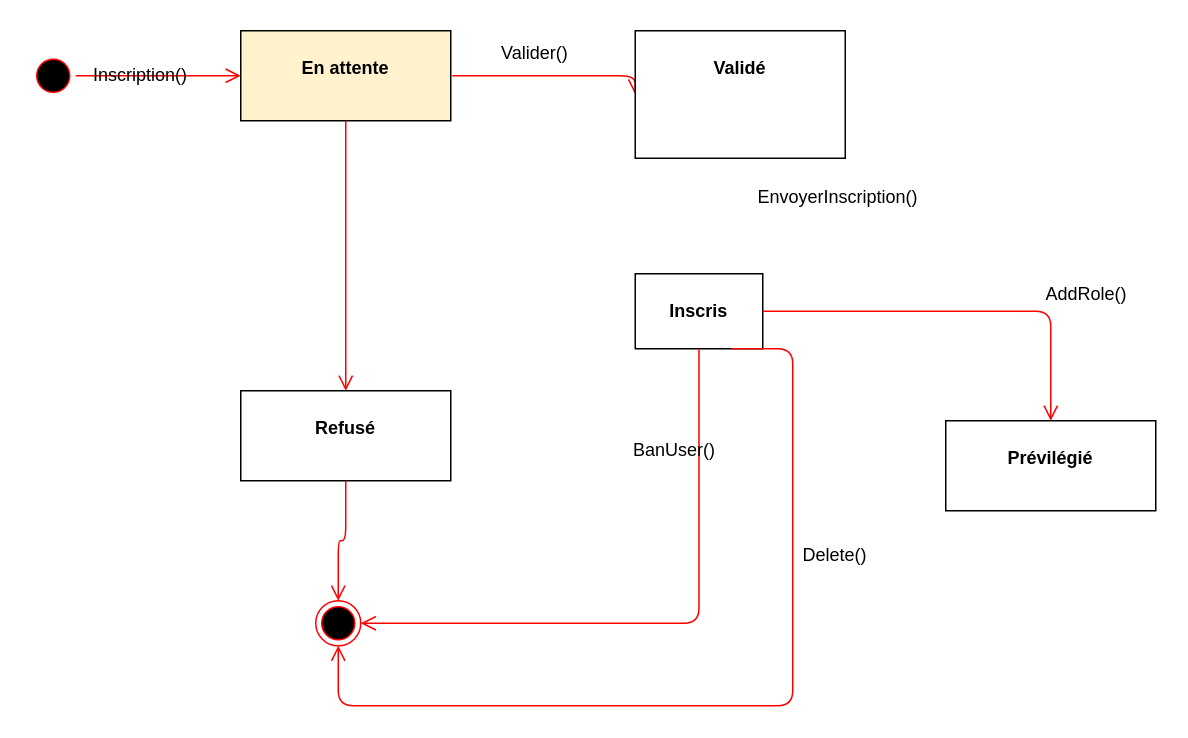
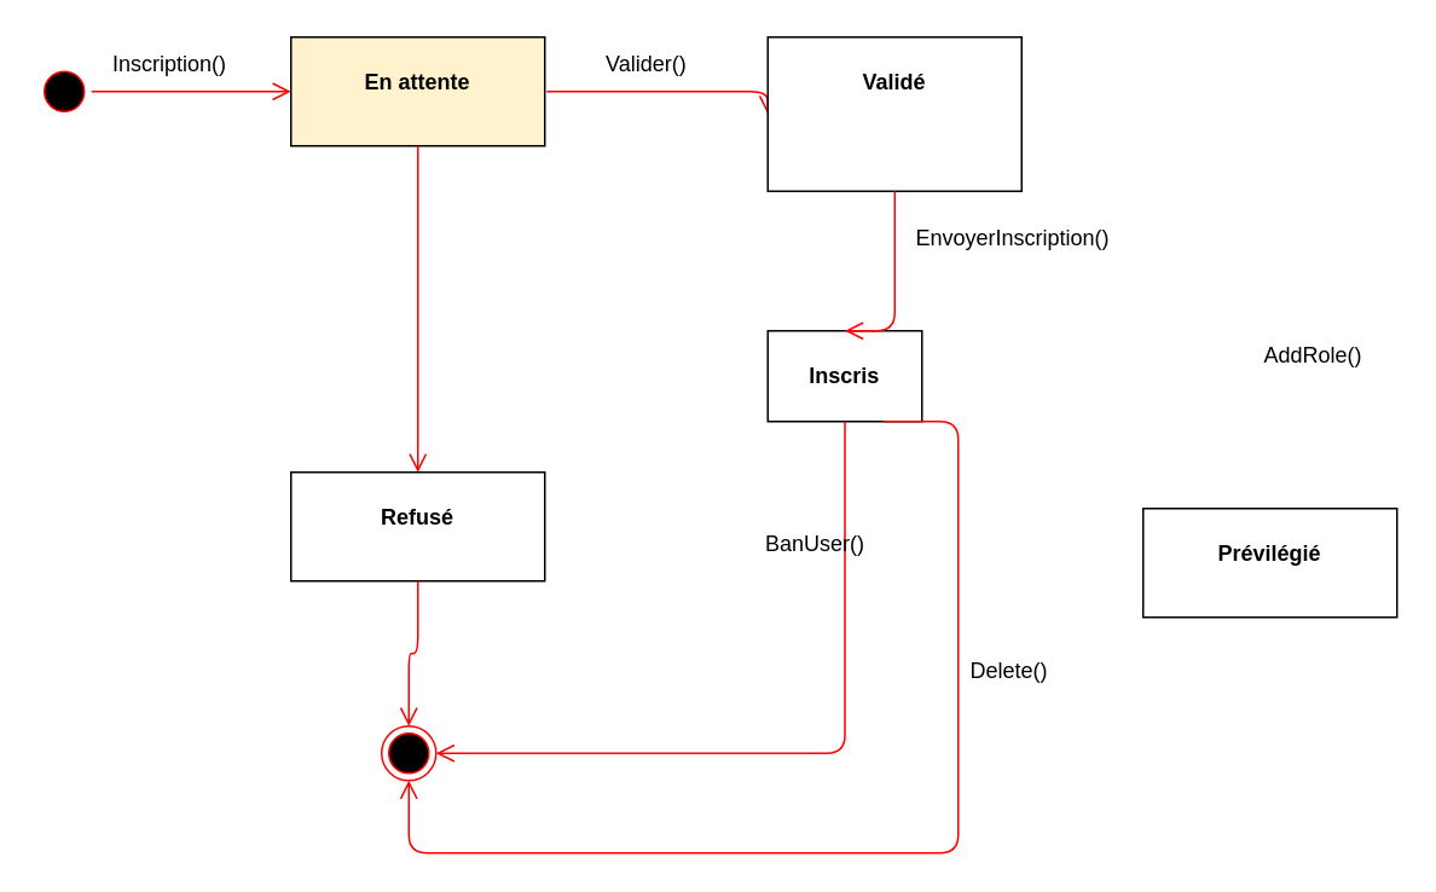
  <mxCell id="0" />
  <mxCell id="1" parent="0" />
  <mxCell id="2" value="" style="ellipse;html=1;shape=startState;fillColor=#000000;strokeColor=#ff0000;" vertex="1" parent="1"><mxGeometry x="20" y="35" width="30" height="30" as="geometry" /></mxCell>
  <mxCell id="3" value="" style="edgeStyle=orthogonalEdgeStyle;html=1;verticalAlign=bottom;endArrow=open;endSize=8;strokeColor=#ff0000;entryX=0;entryY=0.5;entryDx=0;entryDy=0;" edge="1" source="2" parent="1" target="4"><mxGeometry relative="1" as="geometry"><mxPoint x="160" y="-25" as="targetPoint" /></mxGeometry></mxCell>
  <mxCell id="4" value="&lt;p style=&quot;margin: 0px ; margin-top: 4px ; text-align: center&quot;&gt;&lt;br&gt;&lt;b&gt;En attente&lt;/b&gt;&lt;/p&gt;" style="verticalAlign=top;align=left;overflow=fill;fontSize=12;fontFamily=Helvetica;html=1;fillColor=#fff2cc;" vertex="1" parent="1"><mxGeometry x="160" y="20" width="140" height="60" as="geometry" /></mxCell>
  <mxCell id="5" value="" style="edgeStyle=orthogonalEdgeStyle;html=1;verticalAlign=bottom;endArrow=open;endSize=8;strokeColor=#ff0000;entryX=0;entryY=0.5;entryDx=0;entryDy=0;" edge="1" parent="1" target="6"><mxGeometry relative="1" as="geometry"><mxPoint x="420" y="-15" as="targetPoint" /><mxPoint x="301" y="50" as="sourcePoint" /><Array as="points"><mxPoint x="301" y="50" /></Array></mxGeometry></mxCell>
  <mxCell id="6" value="&lt;p style=&quot;margin: 0px ; margin-top: 4px ; text-align: center&quot;&gt;&lt;br&gt;&lt;b&gt;Validé&lt;/b&gt;&lt;/p&gt;" style="verticalAlign=top;align=left;overflow=fill;fontSize=12;fontFamily=Helvetica;html=1;" vertex="1" parent="1"><mxGeometry x="423" y="20" width="140" height="85" as="geometry" /></mxCell>
- <mxCell id="7" value="Inscription()" style="text;html=1;resizable=0;points=[];autosize=1;align=left;verticalAlign=top;spacingTop=-4;" vertex="1" parent="1"><mxGeometry x="60" y="40" width="80" height="20" as="geometry" /></mxCell>
+ <mxCell id="7" value="Inscription()" style="text;html=1;resizable=0;points=[];autosize=1;align=left;verticalAlign=top;spacingTop=-4;" vertex="1" parent="1"><mxGeometry x="60" y="25" width="80" height="20" as="geometry" /></mxCell>
  <mxCell id="8" value="" style="edgeStyle=orthogonalEdgeStyle;html=1;verticalAlign=bottom;endArrow=open;endSize=8;strokeColor=#ff0000;exitX=0.5;exitY=1;exitDx=0;exitDy=0;" edge="1" parent="1" source="4"><mxGeometry relative="1" as="geometry"><mxPoint x="230" y="260" as="targetPoint" /><mxPoint x="240" y="290" as="sourcePoint" /><Array as="points"><mxPoint x="230" y="120" /><mxPoint x="230" y="120" /></Array></mxGeometry></mxCell>
  <mxCell id="9" value="&lt;p style=&quot;margin: 0px ; margin-top: 4px ; text-align: center&quot;&gt;&lt;br&gt;&lt;b&gt;Refusé&lt;/b&gt;&lt;/p&gt;" style="verticalAlign=top;align=left;overflow=fill;fontSize=12;fontFamily=Helvetica;html=1;" vertex="1" parent="1"><mxGeometry x="160" y="260" width="140" height="60" as="geometry" /></mxCell>
  <mxCell id="10" value="" style="ellipse;html=1;shape=endState;fillColor=#000000;strokeColor=#ff0000;" vertex="1" parent="1"><mxGeometry x="210" y="400" width="30" height="30" as="geometry" /></mxCell>
  <mxCell id="11" value="" style="edgeStyle=orthogonalEdgeStyle;html=1;verticalAlign=bottom;endArrow=open;endSize=8;strokeColor=#ff0000;entryX=0.5;entryY=0;entryDx=0;entryDy=0;exitX=0.5;exitY=1;exitDx=0;exitDy=0;" edge="1" parent="1" source="9" target="10"><mxGeometry relative="1" as="geometry"><mxPoint x="312" y="359.5" as="targetPoint" /><mxPoint x="190" y="359.5" as="sourcePoint" /><Array as="points"><mxPoint x="230" y="360" /><mxPoint x="225" y="360" /></Array></mxGeometry></mxCell>
  <mxCell id="12" value="&lt;p style=&quot;margin: 0px ; margin-top: 4px ; text-align: center&quot;&gt;&lt;br&gt;&lt;b&gt;Inscris&lt;/b&gt;&lt;/p&gt;" style="verticalAlign=top;align=left;overflow=fill;fontSize=12;fontFamily=Helvetica;html=1;" vertex="1" parent="1"><mxGeometry x="423" y="182" width="85" height="50" as="geometry" /></mxCell>
+ <mxCell id="13" value="" style="edgeStyle=orthogonalEdgeStyle;html=1;verticalAlign=bottom;endArrow=open;endSize=8;strokeColor=#ff0000;entryX=0.5;entryY=0;entryDx=0;entryDy=0;exitX=0.5;exitY=1;exitDx=0;exitDy=0;" edge="1" parent="1" source="6" target="12"><mxGeometry relative="1" as="geometry"><mxPoint x="592" y="140" as="targetPoint" /><mxPoint x="470" y="140" as="sourcePoint" /><Array as="points"><mxPoint x="493" y="182" /></Array></mxGeometry></mxCell>
  <mxCell id="14" value="EnvoyerInscription()" style="text;html=1;resizable=0;points=[];autosize=1;align=left;verticalAlign=top;spacingTop=-4;" vertex="1" parent="1"><mxGeometry x="503" y="121" width="120" height="20" as="geometry" /></mxCell>
  <mxCell id="15" value="Valider()" style="text;html=1;resizable=0;points=[];autosize=1;align=left;verticalAlign=top;spacingTop=-4;" vertex="1" parent="1"><mxGeometry x="331.5" y="25" width="60" height="20" as="geometry" /></mxCell>
  <mxCell id="16" value="&lt;p style=&quot;margin: 0px ; margin-top: 4px ; text-align: center&quot;&gt;&lt;br&gt;&lt;b&gt;Prévilégié&lt;/b&gt;&lt;/p&gt;" style="verticalAlign=top;align=left;overflow=fill;fontSize=12;fontFamily=Helvetica;html=1;" vertex="1" parent="1"><mxGeometry x="630" y="280" width="140" height="60" as="geometry" /></mxCell>
- <mxCell id="17" value="" style="edgeStyle=orthogonalEdgeStyle;html=1;verticalAlign=bottom;endArrow=open;endSize=8;strokeColor=#ff0000;entryX=0.5;entryY=0;entryDx=0;entryDy=0;exitX=1;exitY=0.5;exitDx=0;exitDy=0;" edge="1" parent="1" source="12" target="16"><mxGeometry relative="1" as="geometry"><mxPoint x="699.5" y="264" as="targetPoint" /><mxPoint x="699.5" y="162" as="sourcePoint" /><Array as="points" /></mxGeometry></mxCell>
  <mxCell id="18" value="AddRole()" style="text;html=1;resizable=0;points=[];autosize=1;align=left;verticalAlign=top;spacingTop=-4;" vertex="1" parent="1"><mxGeometry x="695" y="186" width="70" height="20" as="geometry" /></mxCell>
  <mxCell id="19" value="" style="edgeStyle=orthogonalEdgeStyle;html=1;verticalAlign=bottom;endArrow=open;endSize=8;strokeColor=#ff0000;entryX=1;entryY=0.5;entryDx=0;entryDy=0;exitX=0.5;exitY=1;exitDx=0;exitDy=0;" edge="1" parent="1" source="12" target="10"><mxGeometry relative="1" as="geometry"><mxPoint x="597" y="388" as="targetPoint" /><mxPoint x="490" y="310" as="sourcePoint" /><Array as="points" /></mxGeometry></mxCell>
  <mxCell id="20" value="BanUser()" style="text;html=1;resizable=0;points=[];autosize=1;align=left;verticalAlign=top;spacingTop=-4;" vertex="1" parent="1"><mxGeometry x="420" y="290" width="70" height="20" as="geometry" /></mxCell>
  <mxCell id="21" value="" style="edgeStyle=orthogonalEdgeStyle;html=1;verticalAlign=bottom;endArrow=open;endSize=8;strokeColor=#ff0000;entryX=0.5;entryY=1;entryDx=0;entryDy=0;exitX=0.75;exitY=1;exitDx=0;exitDy=0;" edge="1" parent="1" source="12" target="10"><mxGeometry relative="1" as="geometry"><mxPoint x="420" y="633" as="targetPoint" /><mxPoint x="673" y="460" as="sourcePoint" /><Array as="points"><mxPoint x="528" y="470" /><mxPoint x="225" y="470" /></Array></mxGeometry></mxCell>
  <mxCell id="22" value="Delete()" style="text;html=1;resizable=0;points=[];autosize=1;align=left;verticalAlign=top;spacingTop=-4;" vertex="1" parent="1"><mxGeometry x="533" y="360" width="60" height="20" as="geometry" /></mxCell>
